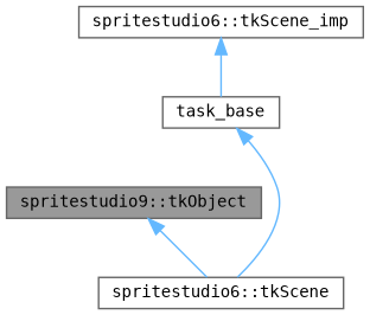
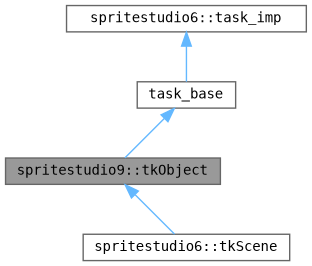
  digraph {
    fontname="DejaVu Sans Mono"
    node [color=gray40 fillcolor=white fontname="DejaVu Sans Mono" fontsize=10 shape=box style=filled]
    edge [color=steelblue1 dir=back fontname="DejaVu Sans Mono" fontsize=10 labelfontname=Helvetica labelfontsize=10 style=solid]
    n1 [fillcolor=grey60 fontcolor=black height=0.2 label="spritestudio9::tkObject" width=0.4]
    n2 [height=0.2 label="spritestudio6::tkScene" width=0.4]
    n3 [height=0.2 label=task_base width=0.4]
-   n4 [height=0.2 label="spritestudio6::tkScene_imp" width=0.4]
+   n4 [height=0.2 label="spritestudio6::task_imp" width=0.4]
    n1 -> n2
-   n3 -> n2
+   n3 -> n1
    n4 -> n3
  }
